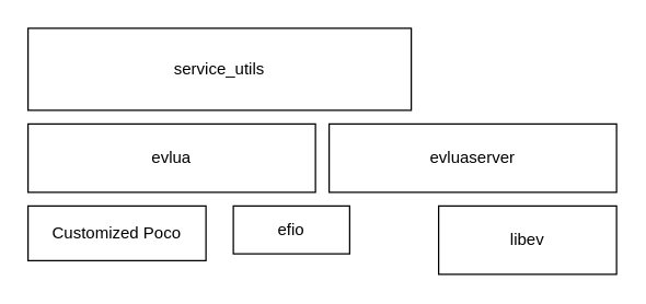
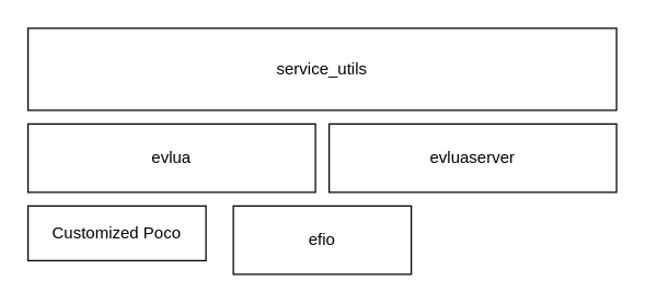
  <mxCell id="0" />
  <mxCell id="1" parent="0" />
  <mxCell id="2" value="Customized Poco" style="rounded=0;whiteSpace=wrap;html=1;" vertex="1" parent="1"><mxGeometry x="20" y="150" width="130" height="40" as="geometry" /></mxCell>
- <mxCell id="3" value="efio" style="rounded=0;whiteSpace=wrap;html=1;" vertex="1" parent="1"><mxGeometry x="170" y="150" width="85" height="35" as="geometry" /></mxCell>
- <mxCell id="4" value="libev" style="rounded=0;whiteSpace=wrap;html=1;" vertex="1" parent="1"><mxGeometry x="320" y="150" width="130" height="50" as="geometry" /></mxCell>
+ <mxCell id="3" value="efio" style="rounded=0;whiteSpace=wrap;html=1;" vertex="1" parent="1"><mxGeometry x="170" y="150" width="130" height="50" as="geometry" /></mxCell>
  <mxCell id="5" value="evlua" style="rounded=0;whiteSpace=wrap;html=1;" vertex="1" parent="1"><mxGeometry x="20" y="90" width="210" height="50" as="geometry" /></mxCell>
  <mxCell id="6" value="evluaserver" style="rounded=0;whiteSpace=wrap;html=1;" vertex="1" parent="1"><mxGeometry x="240" y="90" width="210" height="50" as="geometry" /></mxCell>
- <mxCell id="7" value="service_utils" style="rounded=0;whiteSpace=wrap;html=1;" vertex="1" parent="1"><mxGeometry x="20" y="20" width="280" height="60" as="geometry" /></mxCell>
+ <mxCell id="7" value="service_utils" style="rounded=0;whiteSpace=wrap;html=1;" vertex="1" parent="1"><mxGeometry x="20" y="20" width="430" height="60" as="geometry" /></mxCell>
